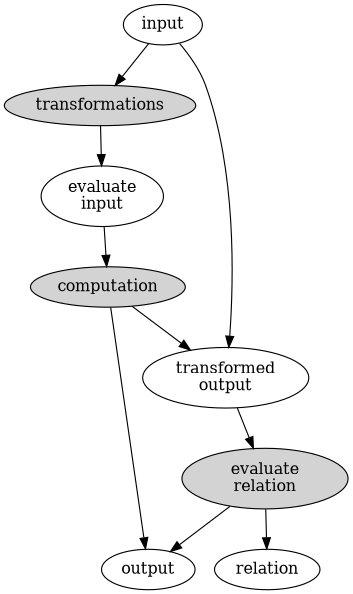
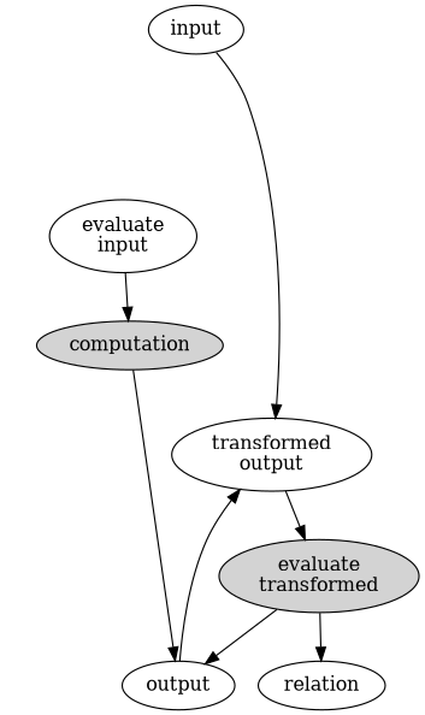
  digraph {
-   transformations [style=filled]
    n2 [label="evaluate\ninput"]
    computation [style=filled]
    n4 [label="transformed\noutput"]
    output
-   n6 [label="evaluate\nrelation" style=filled]
+   n6 [label="evaluate\ntransformed" style=filled]
    n7 [label=relation]
    input
-   transformations -> n2
    n2 -> computation
-   computation -> n4
+   output -> n4
    computation -> output
    n4 -> n6
    n6 -> output
    n6 -> n7
-   input -> transformations
    input -> n4
  }
